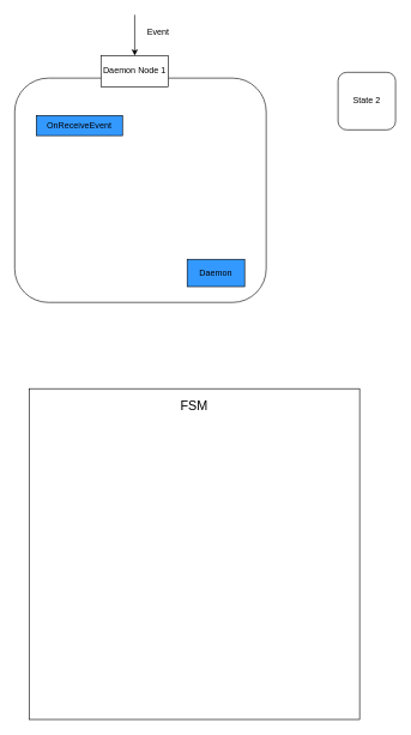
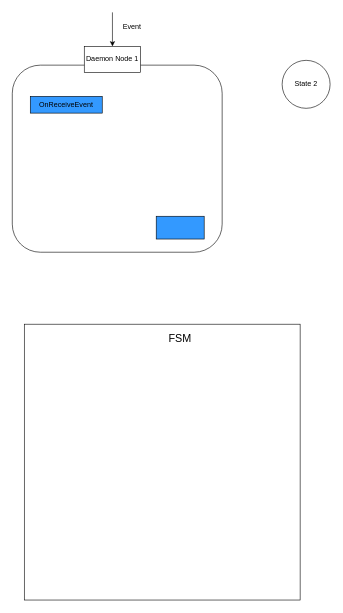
  <mxCell id="0" />
  <mxCell id="1" parent="0" />
- <mxCell id="2" value="State 2" style="whiteSpace=wrap;html=1;aspect=fixed;rounded=1;" vertex="1" parent="1"><mxGeometry x="470" y="100" width="80" height="80" as="geometry" /></mxCell>
+ <mxCell id="2" value="State 2" style="ellipse;whiteSpace=wrap;html=1;aspect=fixed;" vertex="1" parent="1"><mxGeometry x="470" y="100" width="80" height="80" as="geometry" /></mxCell>
  <mxCell id="3" value="" style="group" vertex="1" connectable="0" parent="1"><mxGeometry x="20" y="108" width="350" height="312" as="geometry" /></mxCell>
  <mxCell id="4" value="" style="rounded=1;whiteSpace=wrap;html=1;" vertex="1" parent="3"><mxGeometry width="350" height="312" as="geometry" /></mxCell>
  <mxCell id="5" value="" style="group" vertex="1" connectable="0" parent="3"><mxGeometry x="240" y="252" width="80" height="38" as="geometry" /></mxCell>
  <mxCell id="6" value="" style="rounded=0;whiteSpace=wrap;html=1;fontSize=12;fillColor=#3399FF;" vertex="1" parent="5"><mxGeometry width="80" height="38" as="geometry" /></mxCell>
- <mxCell id="7" value="Daemon" style="text;html=1;strokeColor=none;fillColor=none;align=center;verticalAlign=middle;whiteSpace=wrap;rounded=0;fontSize=12;" vertex="1" parent="5"><mxGeometry x="20" y="10.133" width="40" height="17.733" as="geometry" /></mxCell>
  <mxCell id="8" value="" style="rounded=0;whiteSpace=wrap;html=1;fontSize=12;fillColor=#3399FF;" vertex="1" parent="3"><mxGeometry x="30" y="52" width="120" height="28" as="geometry" /></mxCell>
  <mxCell id="9" value="OnReceiveEvent" style="text;html=1;strokeColor=none;fillColor=none;align=center;verticalAlign=middle;whiteSpace=wrap;rounded=0;fontSize=12;" vertex="1" parent="3"><mxGeometry x="60" y="52" width="60" height="30" as="geometry" /></mxCell>
  <mxCell id="10" value="" style="endArrow=classic;html=1;rounded=0;fontSize=8;entryX=0.5;entryY=0;entryDx=0;entryDy=0;" edge="1" parent="1" target="12"><mxGeometry width="50" height="50" relative="1" as="geometry"><mxPoint x="187" y="20" as="sourcePoint" /><mxPoint x="310" y="140" as="targetPoint" /></mxGeometry></mxCell>
  <mxCell id="11" value="&lt;font style=&quot;font-size: 12px;&quot;&gt;Event&lt;/font&gt;" style="text;html=1;strokeColor=none;fillColor=none;align=center;verticalAlign=middle;whiteSpace=wrap;rounded=0;fontSize=8;" vertex="1" parent="1"><mxGeometry x="190" y="30" width="60" height="30" as="geometry" /></mxCell>
  <mxCell id="12" value="Daemon Node 1" style="rounded=0;whiteSpace=wrap;html=1;" vertex="1" parent="1"><mxGeometry x="140.01" y="76.8" width="94.06" height="43.2" as="geometry" /></mxCell>
  <mxCell id="13" value="" style="whiteSpace=wrap;html=1;aspect=fixed;fontSize=10;fillColor=none;" vertex="1" parent="1"><mxGeometry x="40" y="540" width="460" height="460" as="geometry" /></mxCell>
- <mxCell id="14" value="&lt;font style=&quot;font-size: 18px;&quot;&gt;FSM&lt;/font&gt;" style="text;html=1;strokeColor=none;fillColor=none;align=center;verticalAlign=middle;whiteSpace=wrap;rounded=0;fontSize=10;" vertex="1" parent="1"><mxGeometry x="240" y="550" width="60" height="30" as="geometry" /></mxCell>
+ <mxCell id="14" value="&lt;font style=&quot;font-size: 18px;&quot;&gt;FSM&lt;/font&gt;" style="text;html=1;strokeColor=none;fillColor=none;align=center;verticalAlign=middle;whiteSpace=wrap;rounded=0;fontSize=10;" vertex="1" parent="1"><mxGeometry x="270" y="550" width="60" height="30" as="geometry" /></mxCell>
